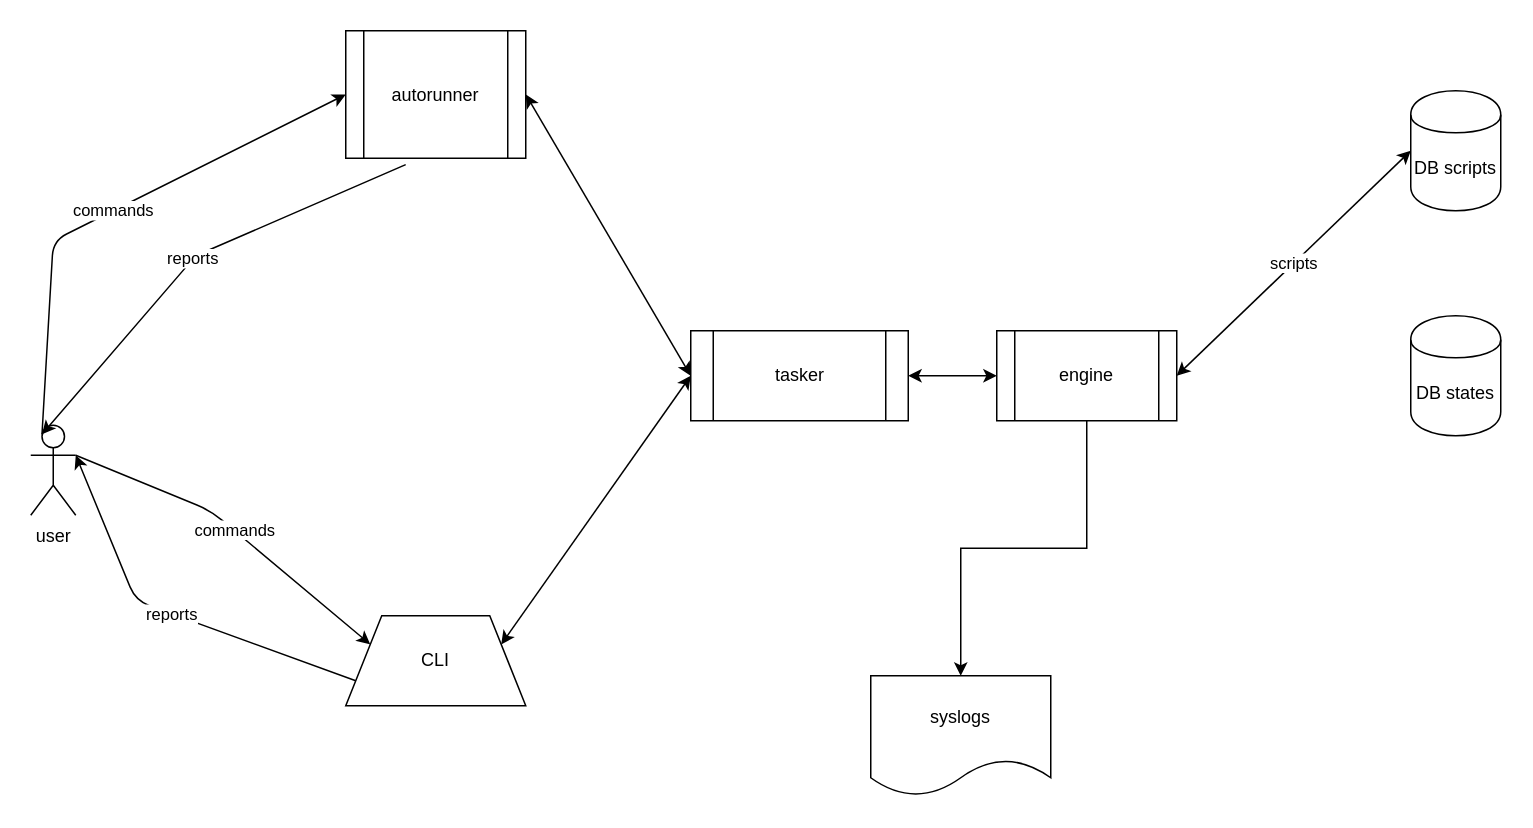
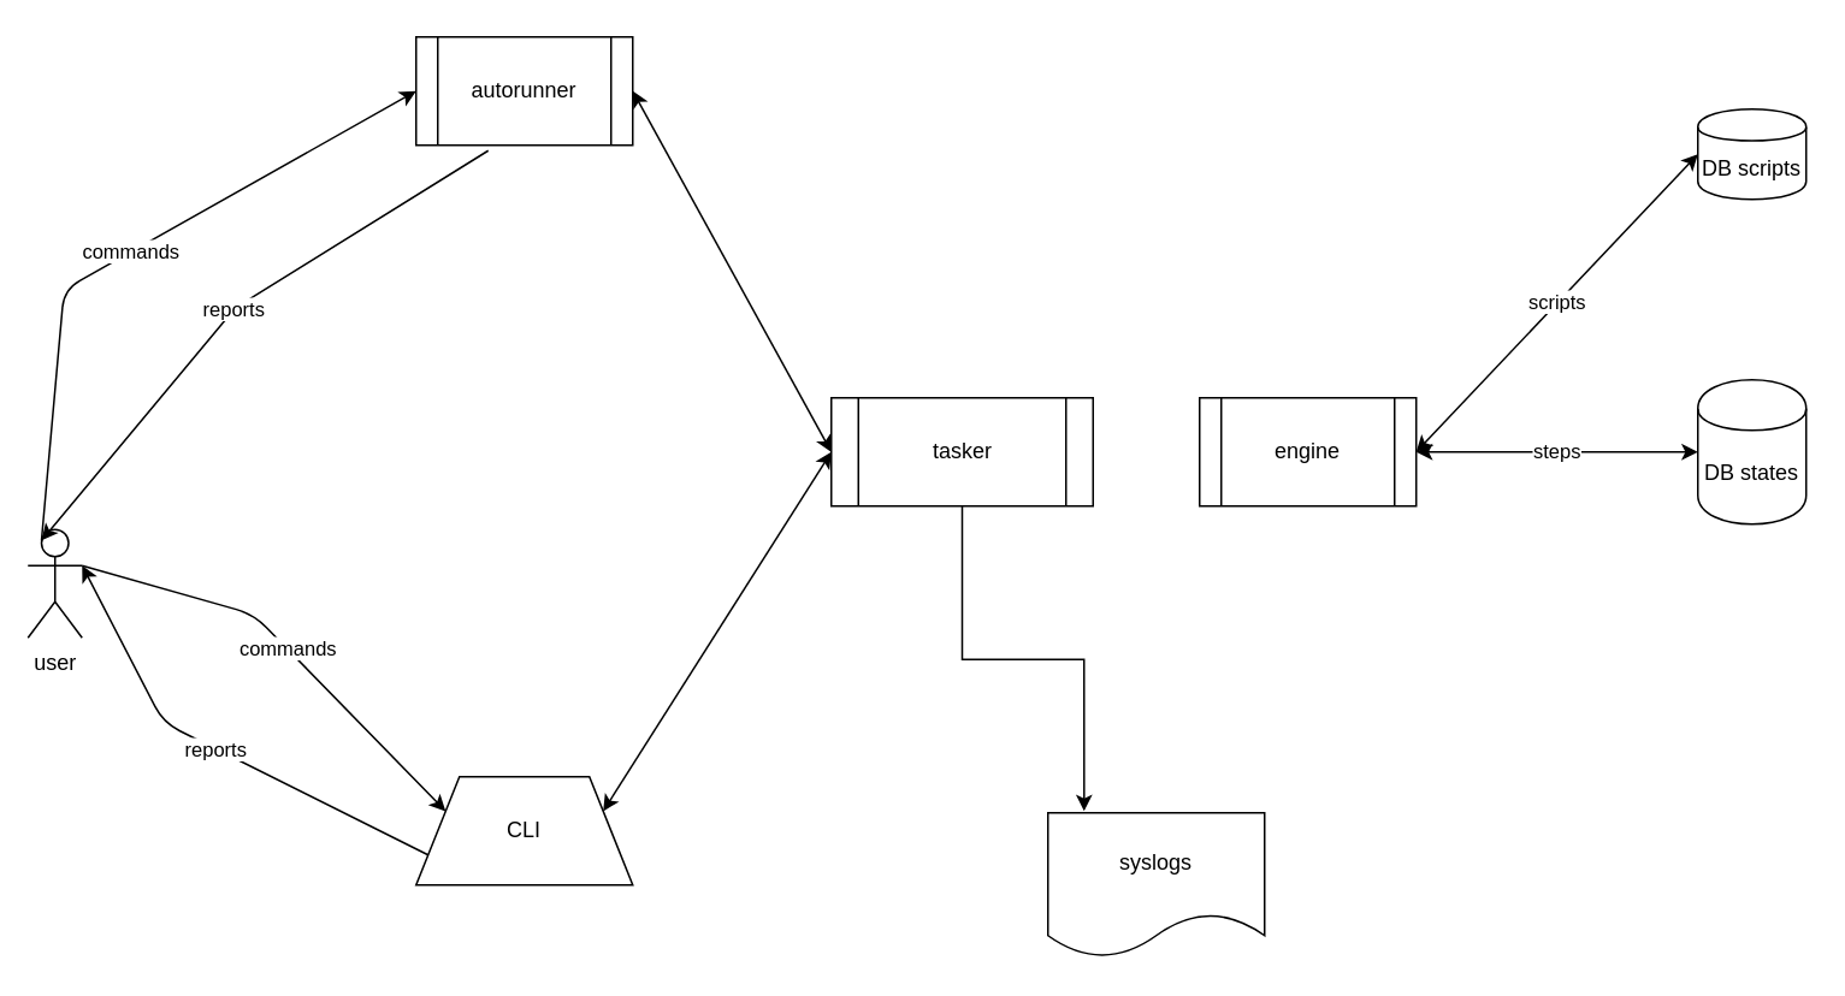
  <mxCell id="0" />
  <mxCell id="1" parent="0" />
- <mxCell id="2" style="edgeStyle=orthogonalEdgeStyle;rounded=0;orthogonalLoop=1;jettySize=auto;html=1;startArrow=none;startFill=0;" edge="1" parent="1" source="3" target="17"><mxGeometry relative="1" as="geometry" /></mxCell>
  <mxCell id="3" value="engine" style="shape=process;whiteSpace=wrap;html=1;backgroundOutline=1;" vertex="1" parent="1"><mxGeometry x="664" y="220" width="120" height="60" as="geometry" /></mxCell>
- <mxCell id="4" value="DB scripts" style="shape=cylinder;whiteSpace=wrap;html=1;boundedLbl=1;backgroundOutline=1;" vertex="1" parent="1"><mxGeometry x="940" y="60" width="60" height="80" as="geometry" /></mxCell>
+ <mxCell id="4" value="DB scripts" style="shape=cylinder;whiteSpace=wrap;html=1;boundedLbl=1;backgroundOutline=1;" vertex="1" parent="1"><mxGeometry x="940" y="60" width="60" height="50" as="geometry" /></mxCell>
  <mxCell id="5" value="DB states" style="shape=cylinder;whiteSpace=wrap;html=1;boundedLbl=1;backgroundOutline=1;" vertex="1" parent="1"><mxGeometry x="940" y="210" width="60" height="80" as="geometry" /></mxCell>
- <mxCell id="6" value="user" style="shape=umlActor;verticalLabelPosition=bottom;labelBackgroundColor=#ffffff;verticalAlign=top;html=1;outlineConnect=0;" vertex="1" parent="1"><mxGeometry x="20" y="283" width="30" height="60" as="geometry" /></mxCell>
+ <mxCell id="6" value="user" style="shape=umlActor;verticalLabelPosition=bottom;labelBackgroundColor=#ffffff;verticalAlign=top;html=1;outlineConnect=0;" vertex="1" parent="1"><mxGeometry x="15" y="293" width="30" height="60" as="geometry" /></mxCell>
  <mxCell id="7" value="scripts" style="endArrow=classic;startArrow=classic;html=1;exitX=1;exitY=0.5;exitDx=0;exitDy=0;entryX=0;entryY=0.5;entryDx=0;entryDy=0;" edge="1" parent="1" source="3" target="4"><mxGeometry width="50" height="50" relative="1" as="geometry"><mxPoint x="760" y="380" as="sourcePoint" /><mxPoint x="940" y="130" as="targetPoint" /></mxGeometry></mxCell>
+ <mxCell id="8" value="steps" style="endArrow=classic;startArrow=classic;html=1;exitX=1;exitY=0.5;exitDx=0;exitDy=0;entryX=0;entryY=0.5;entryDx=0;entryDy=0;" edge="1" parent="1" source="3" target="5"><mxGeometry width="50" height="50" relative="1" as="geometry"><mxPoint x="730" y="430" as="sourcePoint" /><mxPoint x="780" y="380" as="targetPoint" /></mxGeometry></mxCell>
+ <mxCell id="9" style="edgeStyle=orthogonalEdgeStyle;rounded=0;orthogonalLoop=1;jettySize=auto;html=1;entryX=0.167;entryY=-0.012;entryDx=0;entryDy=0;entryPerimeter=0;startArrow=none;startFill=0;" edge="1" parent="1" source="10" target="17"><mxGeometry relative="1" as="geometry" /></mxCell>
  <mxCell id="10" value="tasker" style="shape=process;whiteSpace=wrap;html=1;backgroundOutline=1;" vertex="1" parent="1"><mxGeometry x="460" y="220" width="145" height="60" as="geometry" /></mxCell>
- <mxCell id="11" value="" style="endArrow=classic;startArrow=classic;html=1;exitX=1;exitY=0.5;exitDx=0;exitDy=0;entryX=0;entryY=0.5;entryDx=0;entryDy=0;" edge="1" parent="1" source="10" target="3"><mxGeometry width="50" height="50" relative="1" as="geometry"><mxPoint x="520" y="310" as="sourcePoint" /><mxPoint x="570" y="260" as="targetPoint" /></mxGeometry></mxCell>
  <mxCell id="12" value="commands" style="endArrow=classic;startArrow=none;html=1;entryX=0;entryY=0.25;entryDx=0;entryDy=0;startFill=0;exitX=1;exitY=0.333;exitDx=0;exitDy=0;exitPerimeter=0;" edge="1" parent="1" source="6" target="18"><mxGeometry width="50" height="50" relative="1" as="geometry"><mxPoint x="60" y="290" as="sourcePoint" /><mxPoint x="280" y="320" as="targetPoint" /><Array as="points"><mxPoint x="140" y="340" /></Array></mxGeometry></mxCell>
  <mxCell id="13" value="reports" style="endArrow=classic;html=1;exitX=0;exitY=0.75;exitDx=0;exitDy=0;entryX=1;entryY=0.333;entryDx=0;entryDy=0;entryPerimeter=0;" edge="1" parent="1" source="18" target="6"><mxGeometry width="50" height="50" relative="1" as="geometry"><mxPoint x="280" y="380" as="sourcePoint" /><mxPoint x="330" y="330" as="targetPoint" /><Array as="points"><mxPoint x="90" y="400" /></Array></mxGeometry></mxCell>
- <mxCell id="14" value="autorunner" style="shape=process;whiteSpace=wrap;html=1;backgroundOutline=1;" vertex="1" parent="1"><mxGeometry x="230" y="20" width="120" height="85" as="geometry" /></mxCell>
+ <mxCell id="14" value="autorunner" style="shape=process;whiteSpace=wrap;html=1;backgroundOutline=1;" vertex="1" parent="1"><mxGeometry x="230" y="20" width="120" height="60" as="geometry" /></mxCell>
  <mxCell id="15" value="commands" style="endArrow=classic;startArrow=none;html=1;entryX=0;entryY=0.5;entryDx=0;entryDy=0;startFill=0;exitX=0.25;exitY=0.1;exitDx=0;exitDy=0;exitPerimeter=0;" edge="1" parent="1" source="6" target="14"><mxGeometry width="50" height="50" relative="1" as="geometry"><mxPoint x="70" y="130" as="sourcePoint" /><mxPoint x="305" y="97" as="targetPoint" /><Array as="points"><mxPoint x="35" y="160" /></Array></mxGeometry></mxCell>
  <mxCell id="16" value="reports" style="endArrow=classic;html=1;exitX=0.333;exitY=1.05;exitDx=0;exitDy=0;entryX=0.25;entryY=0.1;entryDx=0;entryDy=0;entryPerimeter=0;exitPerimeter=0;" edge="1" parent="1" source="14" target="6"><mxGeometry width="50" height="50" relative="1" as="geometry"><mxPoint x="130" y="150" as="sourcePoint" /><mxPoint x="-150" y="173" as="targetPoint" /><Array as="points"><mxPoint x="130" y="170" /></Array></mxGeometry></mxCell>
  <mxCell id="17" value="syslogs" style="shape=document;whiteSpace=wrap;html=1;boundedLbl=1;" vertex="1" parent="1"><mxGeometry x="580" y="450" width="120" height="80" as="geometry" /></mxCell>
- <mxCell id="18" value="CLI" style="shape=trapezoid;perimeter=trapezoidPerimeter;whiteSpace=wrap;html=1;" vertex="1" parent="1"><mxGeometry x="230" y="410" width="120" height="60" as="geometry" /></mxCell>
+ <mxCell id="18" value="CLI" style="shape=trapezoid;perimeter=trapezoidPerimeter;whiteSpace=wrap;html=1;" vertex="1" parent="1"><mxGeometry x="230" y="430" width="120" height="60" as="geometry" /></mxCell>
  <mxCell id="19" value="" style="endArrow=classic;startArrow=classic;html=1;exitX=1;exitY=0.25;exitDx=0;exitDy=0;entryX=0;entryY=0.5;entryDx=0;entryDy=0;" edge="1" parent="1" source="18" target="10"><mxGeometry width="50" height="50" relative="1" as="geometry"><mxPoint x="400" y="380" as="sourcePoint" /><mxPoint x="450" y="330" as="targetPoint" /></mxGeometry></mxCell>
  <mxCell id="20" value="" style="endArrow=classic;startArrow=classic;html=1;exitX=1;exitY=0.5;exitDx=0;exitDy=0;entryX=0;entryY=0.5;entryDx=0;entryDy=0;" edge="1" parent="1" source="14" target="10"><mxGeometry width="50" height="50" relative="1" as="geometry"><mxPoint x="390" y="160" as="sourcePoint" /><mxPoint x="440" y="110" as="targetPoint" /></mxGeometry></mxCell>
